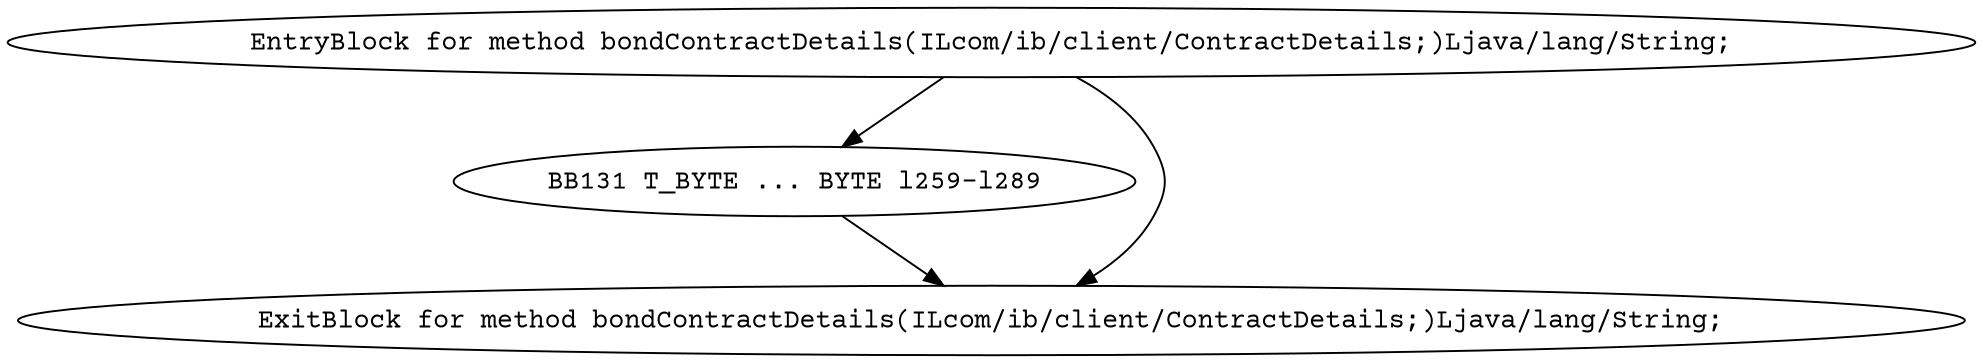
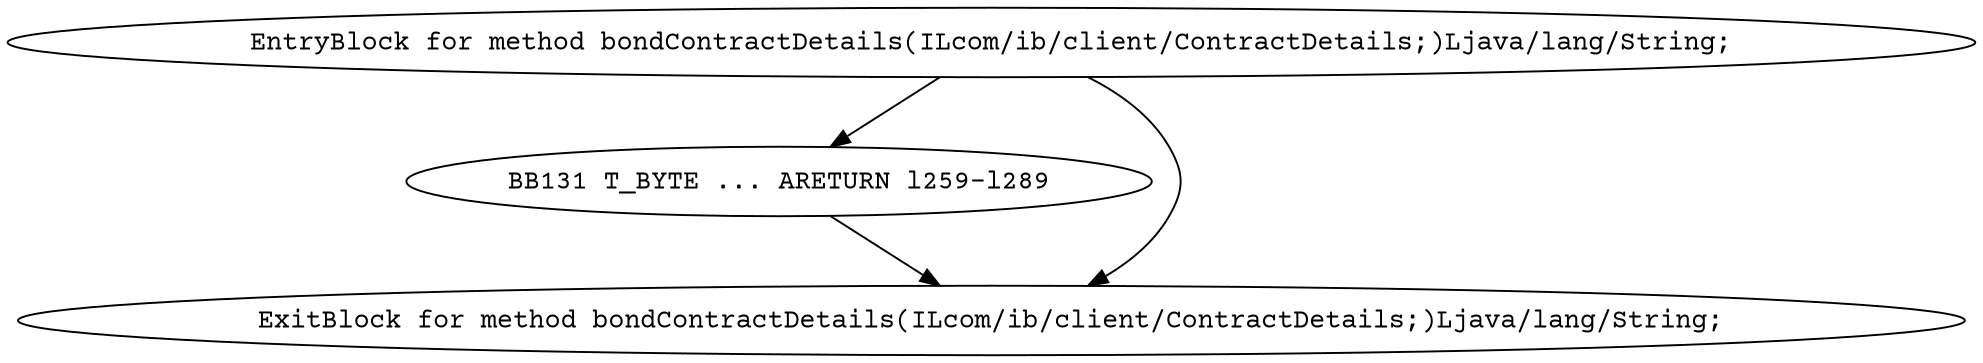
  digraph {
    fontname="Courier Prime"
    node [fontname="Courier Prime"]
    edge [fontname="Courier Prime"]
-   n1 [label="BB131 T_BYTE ... BYTE l259-l289"]
+   n1 [label="BB131 T_BYTE ... ARETURN l259-l289"]
    n2 [label="ExitBlock for method bondContractDetails(ILcom/ib/client/ContractDetails;)Ljava/lang/String;"]
    n3 [label="EntryBlock for method bondContractDetails(ILcom/ib/client/ContractDetails;)Ljava/lang/String;"]
    n1 -> n2
    n3 -> n1
    n3 -> n2
  }
